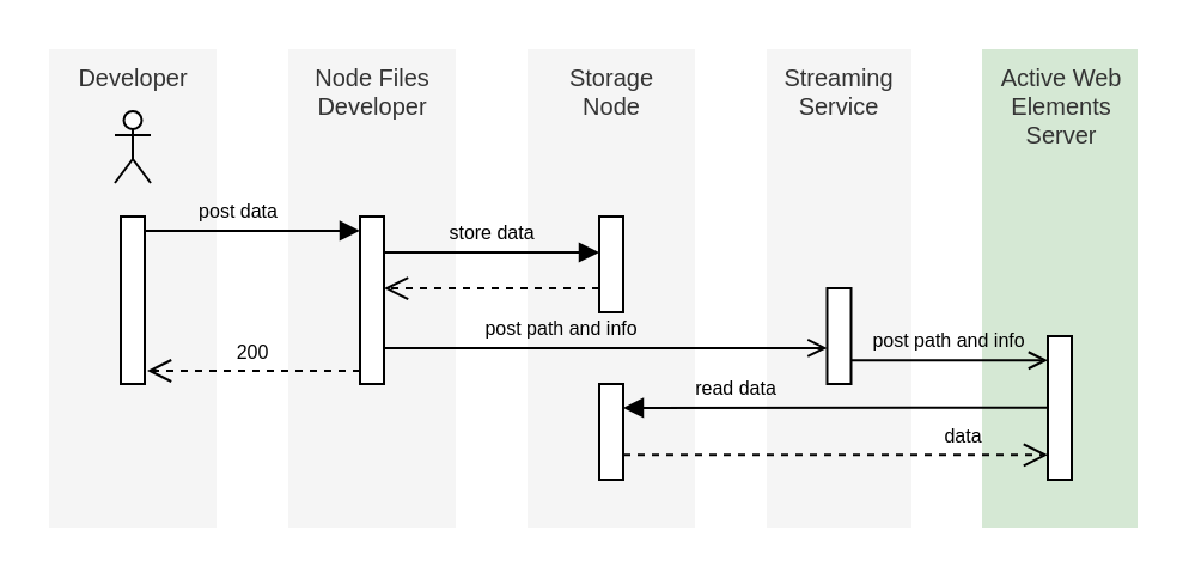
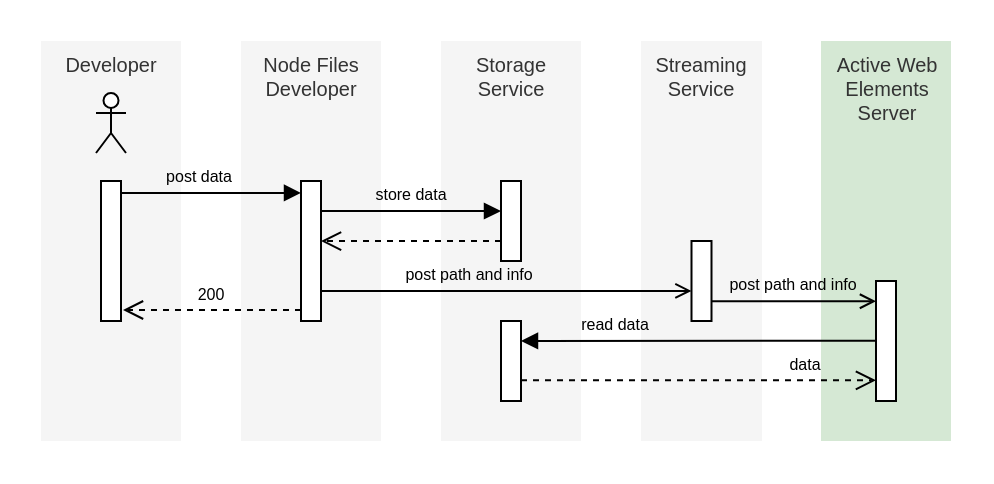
  <mxCell id="0" />
  <mxCell id="1" value="Untitled Layer" style="" parent="0" />
  <mxCell id="2" value="Developer" style="html=1;verticalAlign=top;fillColor=#f5f5f5;fontColor=#333333;strokeColor=none;labelBackgroundColor=none;fontSize=10;" parent="1" vertex="1"><mxGeometry x="20" y="20" width="70" height="200" as="geometry" /></mxCell>
- <mxCell id="3" value="Storage&lt;br style=&quot;font-size: 10px;&quot;&gt;Node" style="html=1;fillColor=#f5f5f5;fontColor=#333333;strokeColor=none;verticalAlign=top;labelBackgroundColor=none;fontSize=10;" parent="1" vertex="1"><mxGeometry x="220" y="20" width="70" height="200" as="geometry" /></mxCell>
+ <mxCell id="3" value="Storage&lt;br style=&quot;font-size: 10px;&quot;&gt;Service" style="html=1;fillColor=#f5f5f5;fontColor=#333333;strokeColor=none;verticalAlign=top;labelBackgroundColor=none;fontSize=10;" parent="1" vertex="1"><mxGeometry x="220" y="20" width="70" height="200" as="geometry" /></mxCell>
  <mxCell id="4" value="Streaming&lt;br style=&quot;font-size: 10px;&quot;&gt;Service" style="html=1;verticalAlign=top;fillColor=#f5f5f5;fontColor=#333333;strokeColor=none;labelBackgroundColor=none;fontSize=10;" parent="1" vertex="1"><mxGeometry x="320" y="20" width="60.5" height="200" as="geometry" /></mxCell>
  <mxCell id="5" value="Active&amp;nbsp;Web&lt;br style=&quot;font-size: 10px;&quot;&gt;Elements&lt;br style=&quot;font-size: 10px;&quot;&gt;Server" style="html=1;fillColor=#d5e8d4;fontColor=#333333;strokeColor=none;verticalAlign=top;labelBackgroundColor=none;fontSize=10;" parent="1" vertex="1"><mxGeometry x="410" y="20" width="65" height="200" as="geometry" /></mxCell>
  <mxCell id="6" value="Node Files&lt;br style=&quot;font-size: 10px;&quot;&gt;Developer" style="html=1;verticalAlign=top;fillColor=#f5f5f5;fontColor=#333333;strokeColor=none;labelBackgroundColor=none;fontSize=10;" parent="1" vertex="1"><mxGeometry x="120" y="20" width="70" height="200" as="geometry" /></mxCell>
  <mxCell id="7" value="Foreground" parent="0" />
  <mxCell id="8" value="" style="html=1;points=[];perimeter=orthogonalPerimeter;labelBackgroundColor=none;" parent="7" vertex="1"><mxGeometry x="50" y="90" width="10" height="70" as="geometry" /></mxCell>
  <mxCell id="9" value="" style="html=1;points=[];perimeter=orthogonalPerimeter;labelBackgroundColor=none;" parent="7" vertex="1"><mxGeometry x="150" y="90" width="10" height="70" as="geometry" /></mxCell>
  <mxCell id="10" value="post data" style="html=1;verticalAlign=bottom;endArrow=block;entryX=0;entryY=0.057;exitX=1;exitY=0.25;exitDx=0;exitDy=0;exitPerimeter=0;entryDx=0;entryDy=0;entryPerimeter=0;labelBackgroundColor=none;fontSize=8;" parent="7" edge="1"><mxGeometry x="-0.143" relative="1" as="geometry"><mxPoint x="60" y="96" as="sourcePoint" /><mxPoint x="150" y="95.99" as="targetPoint" /><mxPoint as="offset" /></mxGeometry></mxCell>
  <mxCell id="11" value="200" style="html=1;verticalAlign=bottom;endArrow=open;dashed=1;endSize=8;exitX=0;exitY=0.836;entryX=1.1;entryY=0.95;entryDx=0;entryDy=0;entryPerimeter=0;labelBackgroundColor=none;fontSize=8;exitDx=0;exitDy=0;exitPerimeter=0;" parent="7" edge="1"><mxGeometry relative="1" as="geometry"><mxPoint x="61" y="154.5" as="targetPoint" /><mxPoint x="150" y="154.52" as="sourcePoint" /></mxGeometry></mxCell>
  <mxCell id="12" value="" style="html=1;points=[];perimeter=orthogonalPerimeter;labelBackgroundColor=none;" parent="7" vertex="1"><mxGeometry x="250" y="90" width="10" height="40" as="geometry" /></mxCell>
  <mxCell id="13" value="" style="html=1;verticalAlign=bottom;endArrow=open;dashed=1;endSize=8;exitX=0;exitY=0.75;exitDx=0;exitDy=0;exitPerimeter=0;labelBackgroundColor=none;entryX=1;entryY=0.429;entryDx=0;entryDy=0;entryPerimeter=0;" parent="7" source="12" target="9" edge="1"><mxGeometry relative="1" as="geometry"><mxPoint x="170" y="120" as="targetPoint" /><mxPoint x="220" y="138" as="sourcePoint" /></mxGeometry></mxCell>
  <mxCell id="14" value="" style="html=1;points=[];perimeter=orthogonalPerimeter;labelBackgroundColor=none;" parent="7" vertex="1"><mxGeometry x="250" y="160" width="10" height="40" as="geometry" /></mxCell>
  <mxCell id="15" value="read data" style="html=1;verticalAlign=bottom;endArrow=block;exitX=0;exitY=0.498;exitDx=0;exitDy=0;exitPerimeter=0;labelBackgroundColor=none;fontSize=8;entryX=1;entryY=0.25;entryDx=0;entryDy=0;entryPerimeter=0;" parent="7" source="19" target="14" edge="1"><mxGeometry x="0.476" relative="1" as="geometry"><mxPoint x="420" y="180" as="sourcePoint" /><mxPoint as="offset" /><mxPoint x="280" y="170" as="targetPoint" /></mxGeometry></mxCell>
  <mxCell id="16" value="data" style="html=1;verticalAlign=bottom;endArrow=open;dashed=1;endSize=8;labelBackgroundColor=none;exitX=1;exitY=0.742;exitDx=0;exitDy=0;exitPerimeter=0;entryX=0;entryY=0.828;entryDx=0;entryDy=0;entryPerimeter=0;fontSize=8;" parent="7" source="14" target="19" edge="1"><mxGeometry x="0.6" relative="1" as="geometry"><mxPoint x="360" y="200" as="targetPoint" /><mxPoint x="270" y="250" as="sourcePoint" /><mxPoint as="offset" /></mxGeometry></mxCell>
  <mxCell id="17" value="" style="html=1;points=[];perimeter=orthogonalPerimeter;labelBackgroundColor=none;" parent="7" vertex="1"><mxGeometry x="345.25" y="120" width="10" height="40" as="geometry" /></mxCell>
  <mxCell id="18" value="post path and info" style="html=1;verticalAlign=bottom;endArrow=open;labelBackgroundColor=none;fontSize=8;endFill=0;exitX=1;exitY=0.714;exitDx=0;exitDy=0;exitPerimeter=0;" parent="7" target="17" edge="1"><mxGeometry x="-0.2" width="80" relative="1" as="geometry"><mxPoint x="160" y="144.98" as="sourcePoint" /><mxPoint x="310" y="145" as="targetPoint" /><mxPoint as="offset" /></mxGeometry></mxCell>
  <mxCell id="19" value="" style="html=1;points=[];perimeter=orthogonalPerimeter;labelBackgroundColor=none;" parent="7" vertex="1"><mxGeometry x="437.5" y="140" width="10" height="60" as="geometry" /></mxCell>
  <mxCell id="20" value="post path and info" style="html=1;verticalAlign=bottom;endArrow=open;labelBackgroundColor=none;fontSize=8;endFill=0;exitX=1.01;exitY=0.753;exitDx=0;exitDy=0;exitPerimeter=0;" parent="7" edge="1" target="19" source="17"><mxGeometry width="80" relative="1" as="geometry"><mxPoint x="390" y="150" as="sourcePoint" /><mxPoint x="410" y="150" as="targetPoint" /></mxGeometry></mxCell>
  <mxCell id="21" value="" style="shape=umlActor;verticalLabelPosition=bottom;verticalAlign=top;html=1;labelBackgroundColor=none;" parent="7" vertex="1"><mxGeometry x="47.5" y="46" width="15" height="30" as="geometry" /></mxCell>
  <mxCell id="22" value="store data" style="html=1;verticalAlign=bottom;endArrow=block;labelBackgroundColor=none;entryX=0;entryY=0.3;entryDx=0;entryDy=0;entryPerimeter=0;fontSize=8;exitX=1;exitY=0.171;exitDx=0;exitDy=0;exitPerimeter=0;" parent="7" edge="1"><mxGeometry relative="1" as="geometry"><mxPoint x="160" y="104.97" as="sourcePoint" /><mxPoint x="250" y="105" as="targetPoint" /></mxGeometry></mxCell>
